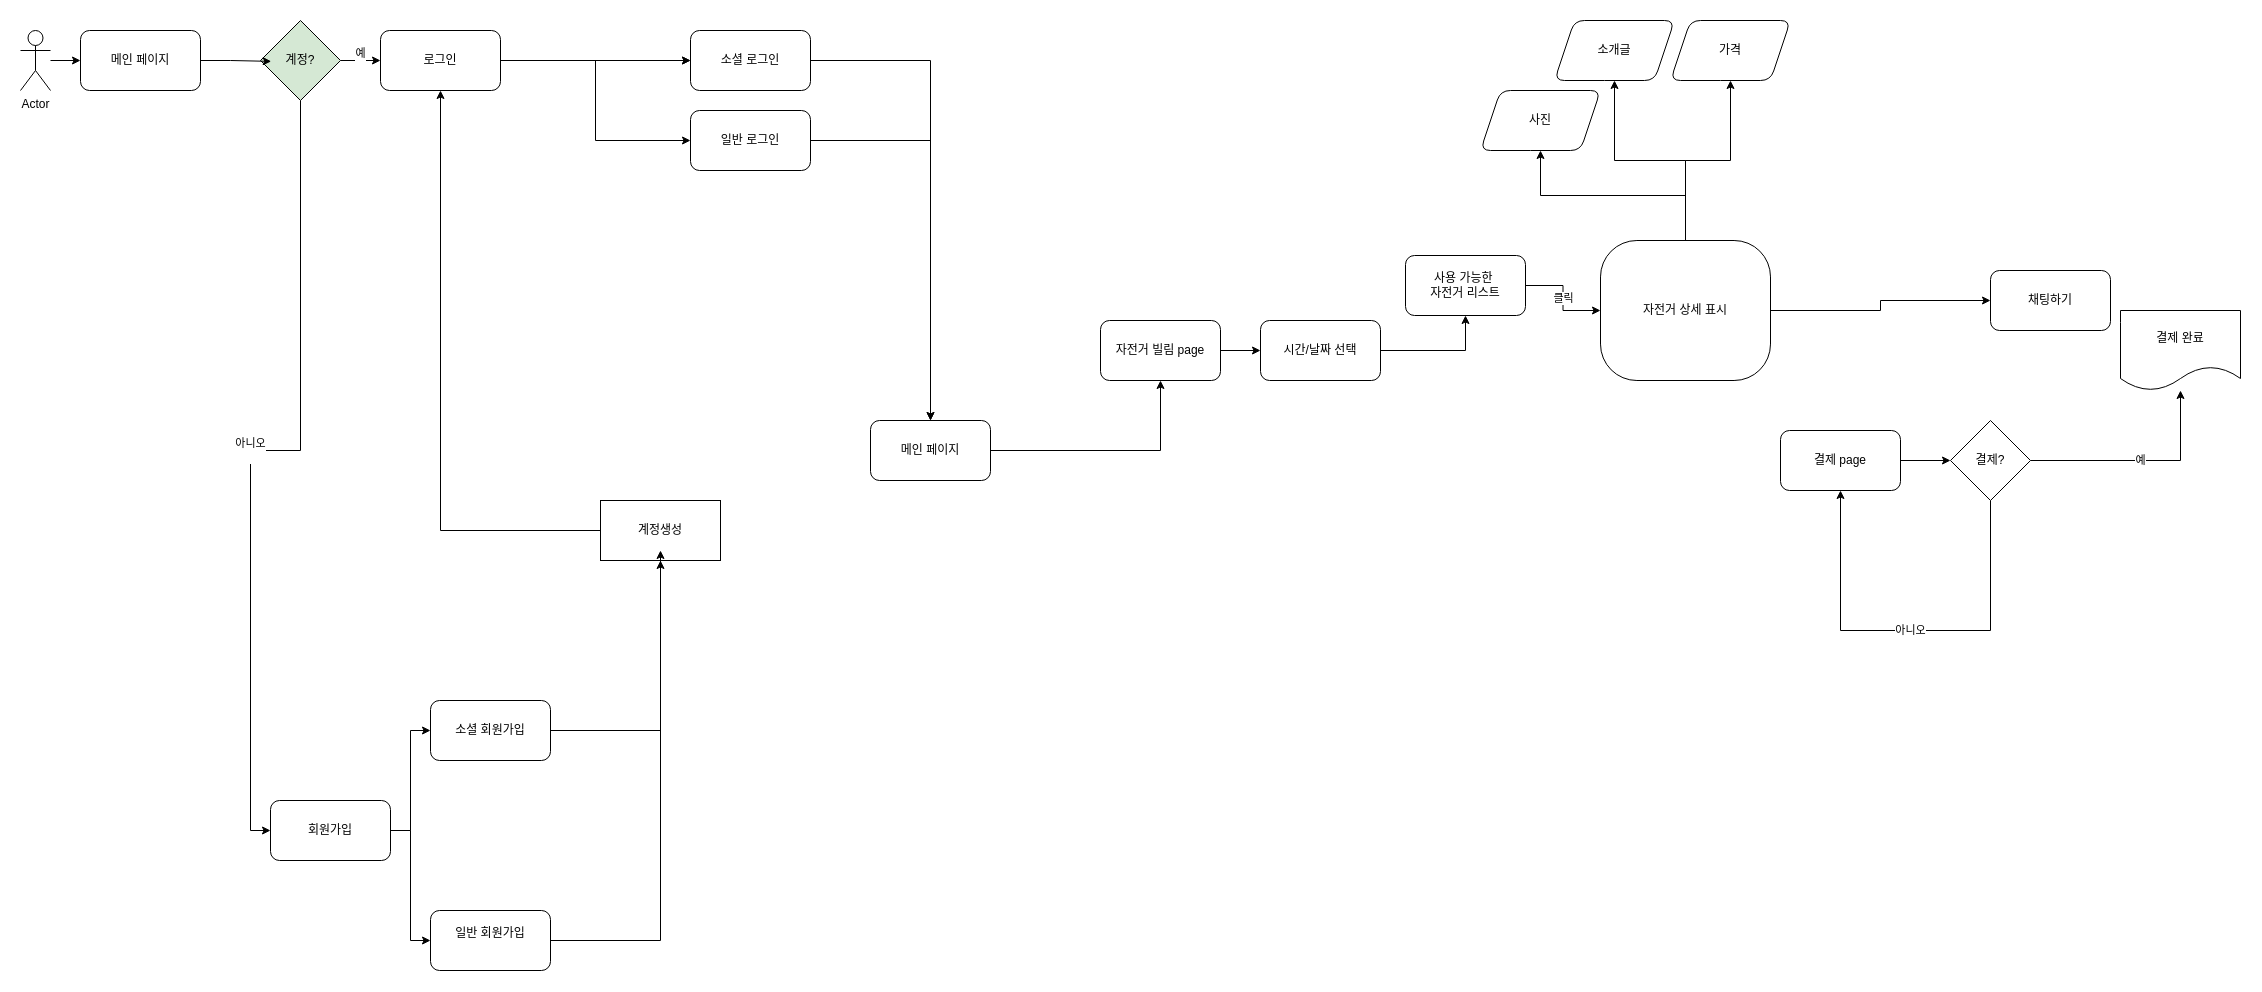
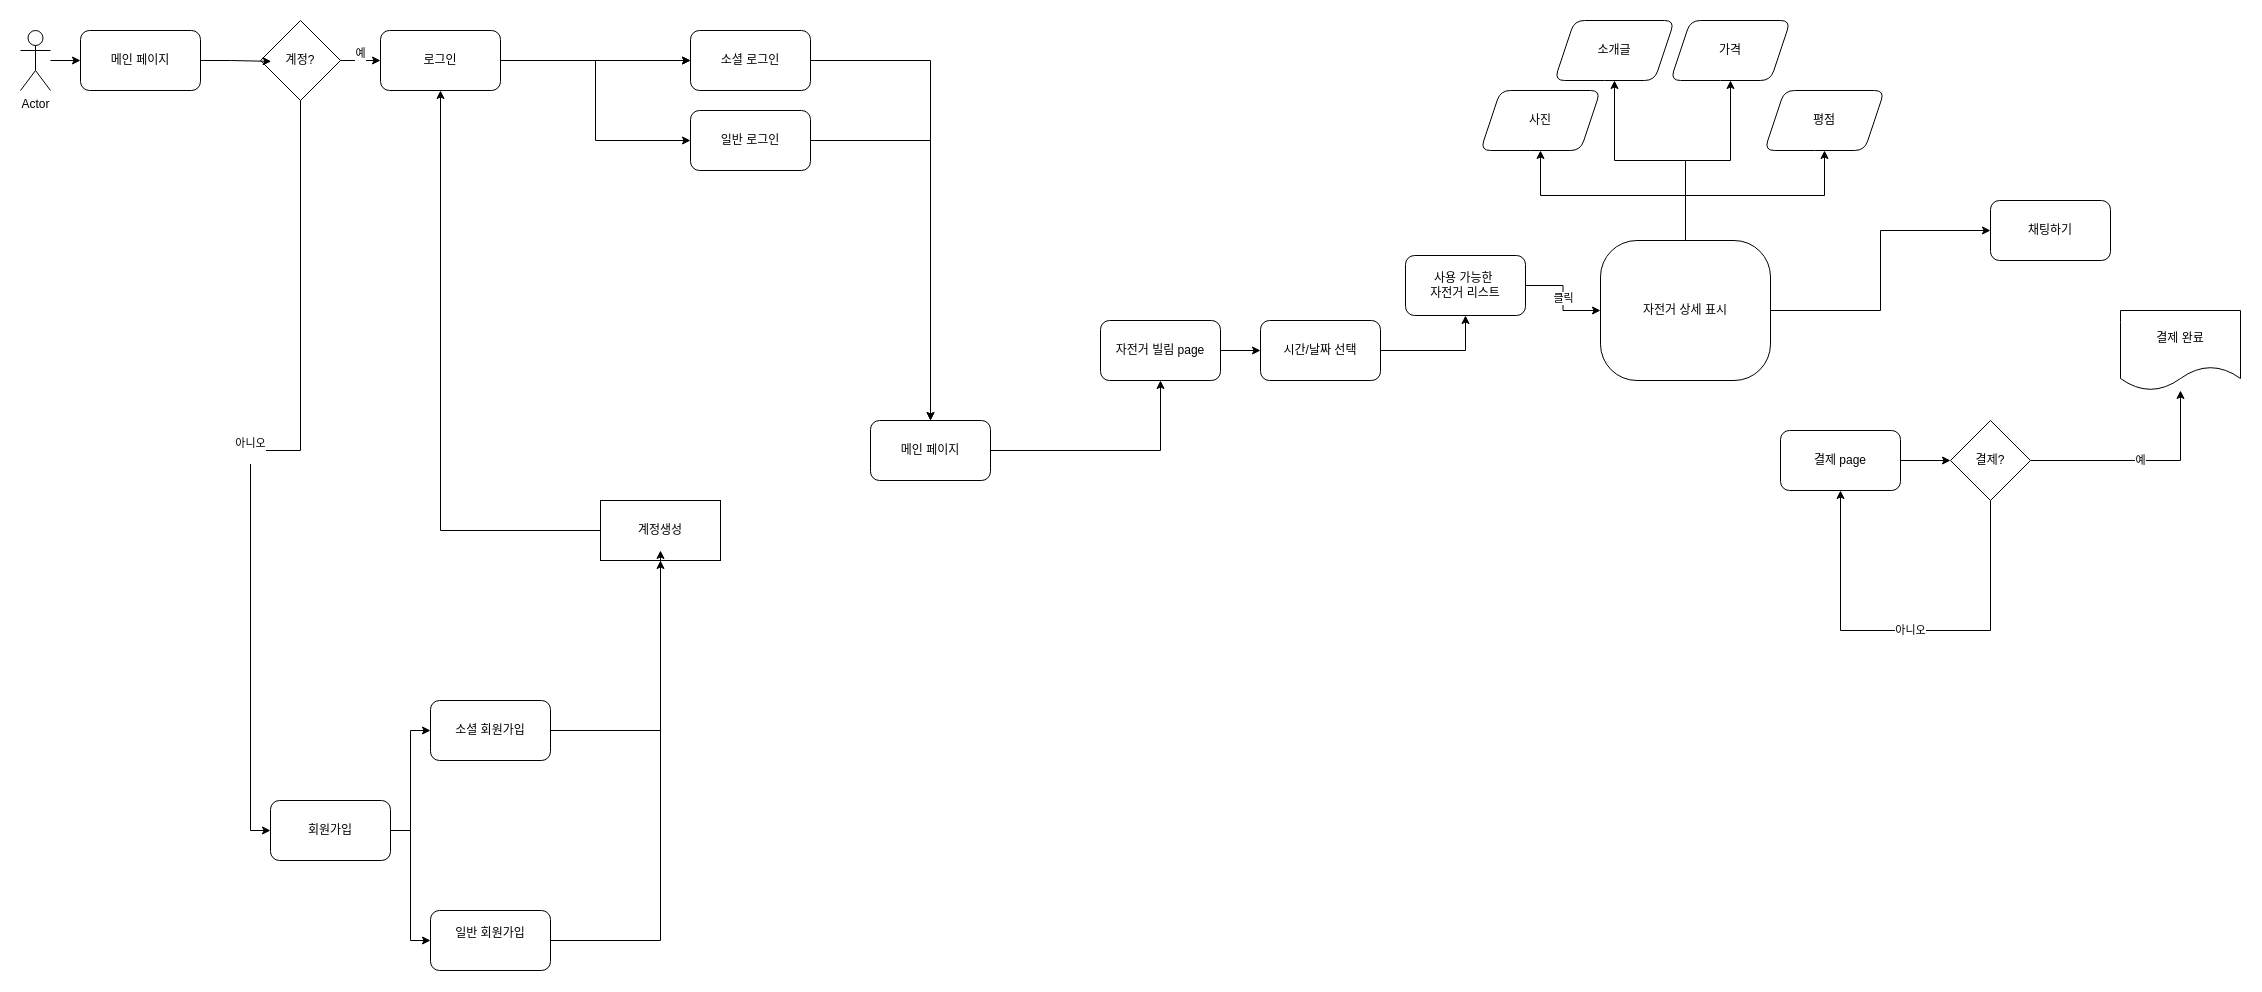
  <mxCell id="0" />
  <mxCell id="1" parent="0" />
  <mxCell id="2" value="" style="edgeStyle=orthogonalEdgeStyle;rounded=0;orthogonalLoop=1;jettySize=auto;html=1;" edge="1" parent="1" source="3" target="18"><mxGeometry relative="1" as="geometry" /></mxCell>
  <mxCell id="3" value="Actor" style="shape=umlActor;verticalLabelPosition=bottom;verticalAlign=top;html=1;outlineConnect=0;" parent="1" vertex="1"><mxGeometry x="20" y="30" width="30" height="60" as="geometry" /></mxCell>
  <mxCell id="4" value="예&lt;div&gt;&lt;br&gt;&lt;/div&gt;" style="edgeStyle=orthogonalEdgeStyle;rounded=0;orthogonalLoop=1;jettySize=auto;html=1;exitX=1;exitY=0.5;exitDx=0;exitDy=0;" parent="1" source="6" target="11" edge="1"><mxGeometry relative="1" as="geometry" /></mxCell>
  <mxCell id="5" value="아니오&lt;div&gt;&lt;br&gt;&lt;/div&gt;" style="edgeStyle=orthogonalEdgeStyle;rounded=0;orthogonalLoop=1;jettySize=auto;html=1;entryX=0;entryY=0.5;entryDx=0;entryDy=0;" parent="1" source="6" target="14" edge="1"><mxGeometry relative="1" as="geometry" /></mxCell>
- <mxCell id="6" value="계정?" style="rhombus;whiteSpace=wrap;html=1;rounded=0;fillColor=#d5e8d4;" parent="1" vertex="1"><mxGeometry x="260" y="20" width="80" height="80" as="geometry" /></mxCell>
+ <mxCell id="6" value="계정?" style="rhombus;whiteSpace=wrap;html=1;rounded=0;" parent="1" vertex="1"><mxGeometry x="260" y="20" width="80" height="80" as="geometry" /></mxCell>
  <mxCell id="7" style="edgeStyle=orthogonalEdgeStyle;rounded=0;orthogonalLoop=1;jettySize=auto;html=1;entryX=0.134;entryY=0.511;entryDx=0;entryDy=0;entryPerimeter=0;" parent="1" source="18" target="6" edge="1"><mxGeometry relative="1" as="geometry" /></mxCell>
  <mxCell id="8" value="" style="edgeStyle=orthogonalEdgeStyle;rounded=0;orthogonalLoop=1;jettySize=auto;html=1;" parent="1" source="11" target="16" edge="1"><mxGeometry relative="1" as="geometry" /></mxCell>
  <mxCell id="9" value="" style="edgeStyle=orthogonalEdgeStyle;rounded=0;orthogonalLoop=1;jettySize=auto;html=1;" parent="1" source="11" target="16" edge="1"><mxGeometry relative="1" as="geometry" /></mxCell>
  <mxCell id="10" style="edgeStyle=orthogonalEdgeStyle;rounded=0;orthogonalLoop=1;jettySize=auto;html=1;entryX=0;entryY=0.5;entryDx=0;entryDy=0;" parent="1" source="11" target="17" edge="1"><mxGeometry relative="1" as="geometry" /></mxCell>
  <mxCell id="11" value="로그인" style="rounded=1;whiteSpace=wrap;html=1;" parent="1" vertex="1"><mxGeometry x="380" y="30" width="120" height="60" as="geometry" /></mxCell>
  <mxCell id="12" style="edgeStyle=orthogonalEdgeStyle;rounded=0;orthogonalLoop=1;jettySize=auto;html=1;entryX=0;entryY=0.5;entryDx=0;entryDy=0;" parent="1" source="14" target="21" edge="1"><mxGeometry relative="1" as="geometry" /></mxCell>
  <mxCell id="13" style="edgeStyle=orthogonalEdgeStyle;rounded=0;orthogonalLoop=1;jettySize=auto;html=1;entryX=0;entryY=0.5;entryDx=0;entryDy=0;" edge="1" parent="1" source="14" target="20"><mxGeometry relative="1" as="geometry" /></mxCell>
  <mxCell id="14" value="회원가입" style="rounded=1;whiteSpace=wrap;html=1;" parent="1" vertex="1"><mxGeometry x="270" y="800" width="120" height="60" as="geometry" /></mxCell>
  <mxCell id="15" value="" style="edgeStyle=orthogonalEdgeStyle;rounded=0;orthogonalLoop=1;jettySize=auto;html=1;" parent="1" source="16" target="23" edge="1"><mxGeometry relative="1" as="geometry" /></mxCell>
  <mxCell id="16" value="소셜 로그인" style="rounded=1;whiteSpace=wrap;html=1;" parent="1" vertex="1"><mxGeometry x="690" y="30" width="120" height="60" as="geometry" /></mxCell>
  <mxCell id="17" value="일반 로그인" style="rounded=1;whiteSpace=wrap;html=1;" parent="1" vertex="1"><mxGeometry x="690" y="110" width="120" height="60" as="geometry" /></mxCell>
  <mxCell id="18" value="메인 페이지" style="rounded=1;whiteSpace=wrap;html=1;" parent="1" vertex="1"><mxGeometry x="80" y="30" width="120" height="60" as="geometry" /></mxCell>
  <mxCell id="19" style="edgeStyle=orthogonalEdgeStyle;rounded=0;orthogonalLoop=1;jettySize=auto;html=1;" edge="1" parent="1" source="20" target="41"><mxGeometry relative="1" as="geometry" /></mxCell>
  <mxCell id="20" value="소셜 회원가입" style="rounded=1;whiteSpace=wrap;html=1;" parent="1" vertex="1"><mxGeometry x="430" y="700" width="120" height="60" as="geometry" /></mxCell>
  <mxCell id="21" value="일반 회원가입&lt;div&gt;&lt;br&gt;&lt;/div&gt;" style="rounded=1;whiteSpace=wrap;html=1;" parent="1" vertex="1"><mxGeometry x="430" y="910" width="120" height="60" as="geometry" /></mxCell>
  <mxCell id="22" value="" style="edgeStyle=orthogonalEdgeStyle;rounded=0;orthogonalLoop=1;jettySize=auto;html=1;" parent="1" source="23" target="26" edge="1"><mxGeometry relative="1" as="geometry" /></mxCell>
  <mxCell id="23" value="메인 페이지" style="rounded=1;whiteSpace=wrap;html=1;" parent="1" vertex="1"><mxGeometry x="870" y="420" width="120" height="60" as="geometry" /></mxCell>
  <mxCell id="24" style="edgeStyle=orthogonalEdgeStyle;rounded=0;orthogonalLoop=1;jettySize=auto;html=1;" parent="1" source="17" target="23" edge="1"><mxGeometry relative="1" as="geometry"><mxPoint x="870" y="101.54" as="sourcePoint" /><mxPoint x="1002.64" y="260" as="targetPoint" /></mxGeometry></mxCell>
  <mxCell id="25" style="edgeStyle=orthogonalEdgeStyle;rounded=0;orthogonalLoop=1;jettySize=auto;html=1;" edge="1" parent="1" source="26" target="44"><mxGeometry relative="1" as="geometry" /></mxCell>
  <mxCell id="26" value="자전거 빌림 page" style="rounded=1;whiteSpace=wrap;html=1;" parent="1" vertex="1"><mxGeometry x="1100" y="320" width="120" height="60" as="geometry" /></mxCell>
  <mxCell id="27" style="edgeStyle=orthogonalEdgeStyle;rounded=0;orthogonalLoop=1;jettySize=auto;html=1;entryX=0;entryY=0.5;entryDx=0;entryDy=0;" edge="1" parent="1" source="32" target="38"><mxGeometry relative="1" as="geometry" /></mxCell>
  <mxCell id="28" style="edgeStyle=orthogonalEdgeStyle;rounded=0;orthogonalLoop=1;jettySize=auto;html=1;" edge="1" parent="1" source="32" target="34"><mxGeometry relative="1" as="geometry" /></mxCell>
  <mxCell id="29" style="edgeStyle=orthogonalEdgeStyle;rounded=0;orthogonalLoop=1;jettySize=auto;html=1;" edge="1" parent="1" source="32" target="39"><mxGeometry relative="1" as="geometry" /></mxCell>
+ <mxCell id="30" style="edgeStyle=orthogonalEdgeStyle;rounded=0;orthogonalLoop=1;jettySize=auto;html=1;" edge="1" parent="1" source="32" target="47"><mxGeometry relative="1" as="geometry" /></mxCell>
  <mxCell id="31" style="edgeStyle=orthogonalEdgeStyle;rounded=0;orthogonalLoop=1;jettySize=auto;html=1;" edge="1" parent="1" source="32" target="33"><mxGeometry relative="1" as="geometry" /></mxCell>
  <mxCell id="32" value="자전거 상세 표시" style="rounded=1;whiteSpace=wrap;html=1;arcSize=26;" parent="1" vertex="1"><mxGeometry x="1600" y="240" width="170" height="140" as="geometry" /></mxCell>
  <mxCell id="33" value="&lt;div&gt;사진&lt;/div&gt;" style="shape=parallelogram;perimeter=parallelogramPerimeter;whiteSpace=wrap;html=1;fixedSize=1;rounded=1;" parent="1" vertex="1"><mxGeometry x="1480" y="90" width="120" height="60" as="geometry" /></mxCell>
  <mxCell id="34" value="&lt;div&gt;소개글&lt;/div&gt;" style="shape=parallelogram;perimeter=parallelogramPerimeter;whiteSpace=wrap;html=1;fixedSize=1;rounded=1;" parent="1" vertex="1"><mxGeometry x="1554" y="20" width="120" height="60" as="geometry" /></mxCell>
  <mxCell id="35" value="예" style="edgeStyle=orthogonalEdgeStyle;rounded=0;orthogonalLoop=1;jettySize=auto;html=1;" edge="1" parent="1" source="37" target="50"><mxGeometry relative="1" as="geometry" /></mxCell>
  <mxCell id="36" value="아니오" style="edgeStyle=orthogonalEdgeStyle;rounded=0;orthogonalLoop=1;jettySize=auto;html=1;entryX=0.5;entryY=1;entryDx=0;entryDy=0;" edge="1" parent="1" source="37" target="49"><mxGeometry relative="1" as="geometry"><mxPoint x="1810" y="590" as="targetPoint" /><Array as="points"><mxPoint x="1990" y="630" /><mxPoint x="1840" y="630" /></Array></mxGeometry></mxCell>
  <mxCell id="37" value="결제?" style="rhombus;whiteSpace=wrap;html=1;" parent="1" vertex="1"><mxGeometry x="1950" y="420" width="80" height="80" as="geometry" /></mxCell>
- <mxCell id="38" value="채팅하기" style="rounded=1;whiteSpace=wrap;html=1;" parent="1" vertex="1"><mxGeometry x="1990" y="270" width="120" height="60" as="geometry" /></mxCell>
+ <mxCell id="38" value="채팅하기" style="rounded=1;whiteSpace=wrap;html=1;" parent="1" vertex="1"><mxGeometry x="1990" y="200" width="120" height="60" as="geometry" /></mxCell>
  <mxCell id="39" value="&lt;div&gt;가격&lt;/div&gt;" style="shape=parallelogram;perimeter=parallelogramPerimeter;whiteSpace=wrap;html=1;fixedSize=1;rounded=1;" parent="1" vertex="1"><mxGeometry x="1670" y="20" width="120" height="60" as="geometry" /></mxCell>
  <mxCell id="40" style="edgeStyle=orthogonalEdgeStyle;rounded=0;orthogonalLoop=1;jettySize=auto;html=1;" edge="1" parent="1" source="41" target="11"><mxGeometry relative="1" as="geometry" /></mxCell>
  <mxCell id="41" value="계정생성" style="rounded=0;whiteSpace=wrap;html=1;" vertex="1" parent="1"><mxGeometry x="600" y="500" width="120" height="60" as="geometry" /></mxCell>
  <mxCell id="42" style="edgeStyle=orthogonalEdgeStyle;rounded=0;orthogonalLoop=1;jettySize=auto;html=1;entryX=0.5;entryY=0.833;entryDx=0;entryDy=0;entryPerimeter=0;" edge="1" parent="1" source="21" target="41"><mxGeometry relative="1" as="geometry" /></mxCell>
  <mxCell id="43" style="edgeStyle=orthogonalEdgeStyle;rounded=0;orthogonalLoop=1;jettySize=auto;html=1;" edge="1" parent="1" source="44" target="46"><mxGeometry relative="1" as="geometry" /></mxCell>
  <mxCell id="44" value="시간/날짜 선택" style="rounded=1;whiteSpace=wrap;html=1;" vertex="1" parent="1"><mxGeometry x="1260" y="320" width="120" height="60" as="geometry" /></mxCell>
  <mxCell id="45" value="클릭" style="edgeStyle=orthogonalEdgeStyle;rounded=0;orthogonalLoop=1;jettySize=auto;html=1;" edge="1" parent="1" source="46" target="32"><mxGeometry relative="1" as="geometry" /></mxCell>
  <mxCell id="46" value="사용 가능한&amp;nbsp;&lt;div&gt;자전거 리스트&lt;/div&gt;" style="rounded=1;whiteSpace=wrap;html=1;" vertex="1" parent="1"><mxGeometry x="1405" y="255" width="120" height="60" as="geometry" /></mxCell>
+ <mxCell id="47" value="&lt;div&gt;평점&lt;/div&gt;" style="shape=parallelogram;perimeter=parallelogramPerimeter;whiteSpace=wrap;html=1;fixedSize=1;rounded=1;" vertex="1" parent="1"><mxGeometry x="1764" y="90" width="120" height="60" as="geometry" /></mxCell>
  <mxCell id="48" style="edgeStyle=orthogonalEdgeStyle;rounded=0;orthogonalLoop=1;jettySize=auto;html=1;" edge="1" parent="1" source="49" target="37"><mxGeometry relative="1" as="geometry" /></mxCell>
  <mxCell id="49" value="결제 page" style="rounded=1;whiteSpace=wrap;html=1;" vertex="1" parent="1"><mxGeometry x="1780" y="430" width="120" height="60" as="geometry" /></mxCell>
  <mxCell id="50" value="결제 완료" style="shape=document;whiteSpace=wrap;html=1;boundedLbl=1;" vertex="1" parent="1"><mxGeometry x="2120" y="310" width="120" height="80" as="geometry" /></mxCell>
